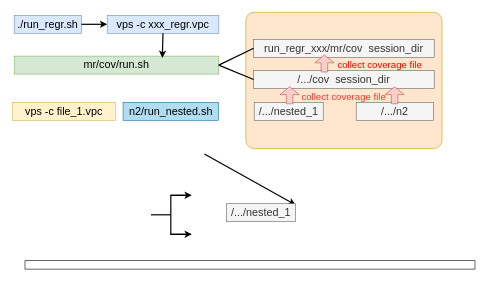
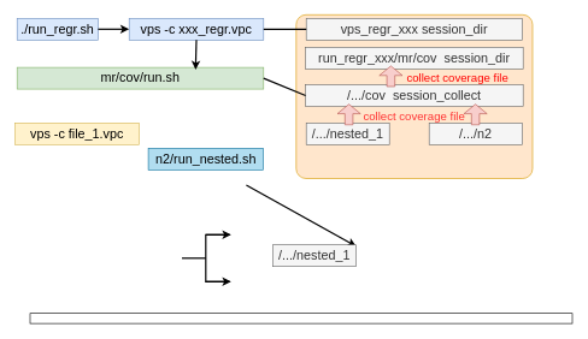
  <mxCell id="0" />
  <mxCell id="1" parent="0" />
  <mxCell id="2" value="" style="rounded=1;whiteSpace=wrap;html=1;arcSize=6;fillColor=#ffe6cc;strokeColor=#d79b00;" vertex="1" parent="1"><mxGeometry x="409" y="20" width="327" height="227" as="geometry" /></mxCell>
  <mxCell id="3" value="./run_regr.sh" style="text;html=1;align=center;verticalAlign=middle;whiteSpace=wrap;rounded=0;fontSize=18;strokeColor=#6c8ebf;fillColor=#dae8fc;" vertex="1" parent="1"><mxGeometry x="23" y="25" width="112" height="30" as="geometry" /></mxCell>
  <mxCell id="4" value="vps -c xxx_regr.vpc" style="text;html=1;align=center;verticalAlign=middle;whiteSpace=wrap;rounded=0;fontSize=18;strokeColor=#6c8ebf;fillColor=#dae8fc;" vertex="1" parent="1"><mxGeometry x="178" y="25" width="186" height="30" as="geometry" /></mxCell>
  <mxCell id="5" value="mr/cov/run.sh" style="text;html=1;align=center;verticalAlign=middle;whiteSpace=wrap;rounded=0;fontSize=18;strokeColor=#82b366;fillColor=#d5e8d4;" vertex="1" parent="1"><mxGeometry x="23" y="93" width="341" height="30" as="geometry" /></mxCell>
  <mxCell id="6" value="" style="endArrow=classic;html=1;rounded=0;exitX=1;exitY=0.5;exitDx=0;exitDy=0;entryX=0;entryY=0.5;entryDx=0;entryDy=0;strokeWidth=2;" edge="1" parent="1" source="3" target="4"><mxGeometry width="50" height="50" relative="1" as="geometry"><mxPoint x="351" y="232" as="sourcePoint" /><mxPoint x="401" y="182" as="targetPoint" /></mxGeometry></mxCell>
  <mxCell id="7" value="" style="endArrow=classic;html=1;rounded=0;exitX=0.5;exitY=1;exitDx=0;exitDy=0;entryX=0.724;entryY=0.1;entryDx=0;entryDy=0;strokeWidth=2;entryPerimeter=0;" edge="1" parent="1" source="4" target="5"><mxGeometry width="50" height="50" relative="1" as="geometry"><mxPoint x="145" y="50" as="sourcePoint" /><mxPoint x="188" y="50" as="targetPoint" /></mxGeometry></mxCell>
  <mxCell id="8" value="run_regr_xxx/mr/cov&amp;nbsp; session_dir" style="text;html=1;align=center;verticalAlign=middle;whiteSpace=wrap;rounded=0;fontSize=18;strokeColor=#666666;fillColor=#f5f5f5;fontColor=#333333;" vertex="1" parent="1"><mxGeometry x="422" y="65" width="301" height="30" as="geometry" /></mxCell>
  <mxCell id="9" value="vps -c file_1.vpc" style="text;html=1;align=center;verticalAlign=middle;whiteSpace=wrap;rounded=0;fontSize=18;strokeColor=#d6b656;fillColor=#fff2cc;" vertex="1" parent="1"><mxGeometry x="20" y="170" width="172" height="30" as="geometry" /></mxCell>
- <mxCell id="10" value="n2/run_nested.sh" style="text;html=1;align=center;verticalAlign=middle;whiteSpace=wrap;rounded=0;fontSize=18;strokeColor=#10739e;fillColor=#b1ddf0;" vertex="1" parent="1"><mxGeometry x="204.5" y="170" width="159" height="30" as="geometry" /></mxCell>
+ <mxCell id="10" value="n2/run_nested.sh" style="text;html=1;align=center;verticalAlign=middle;whiteSpace=wrap;rounded=0;fontSize=18;strokeColor=#10739e;fillColor=#b1ddf0;" vertex="1" parent="1"><mxGeometry x="204.5" y="205" width="159" height="30" as="geometry" /></mxCell>
  <mxCell id="11" value="/.../n2" style="text;html=1;align=center;verticalAlign=middle;whiteSpace=wrap;rounded=0;fontSize=18;strokeColor=#666666;fillColor=#f5f5f5;fontColor=#333333;" vertex="1" parent="1"><mxGeometry x="593" y="170" width="129" height="30" as="geometry" /></mxCell>
  <mxCell id="12" value="" style="strokeWidth=2;html=1;shape=mxgraph.flowchart.annotation_2;align=left;labelPosition=right;pointerEvents=1;treeFolding=0;portConstraint=none;portConstraintRotation=0;comic=0;enumerate=0;dropTarget=0;fixDash=0;verticalAlign=middle;noLabel=0;snapToPoint=0;treeMoving=0;collapsible=0;" vertex="1" parent="1"><mxGeometry x="251" y="325" width="66" height="65" as="geometry" /></mxCell>
  <mxCell id="13" value="" style="endArrow=classic;html=1;rounded=0;strokeWidth=2;" edge="1" parent="1"><mxGeometry width="50" height="50" relative="1" as="geometry"><mxPoint x="284" y="325" as="sourcePoint" /><mxPoint x="319" y="325" as="targetPoint" /></mxGeometry></mxCell>
  <mxCell id="14" value="" style="endArrow=classic;html=1;rounded=0;strokeWidth=2;" edge="1" parent="1"><mxGeometry width="50" height="50" relative="1" as="geometry"><mxPoint x="284" y="390" as="sourcePoint" /><mxPoint x="319" y="390" as="targetPoint" /></mxGeometry></mxCell>
  <mxCell id="15" value="" style="endArrow=classic;html=1;rounded=0;strokeWidth=2;entryX=0;entryY=0.5;entryDx=0;entryDy=0;exitX=1;exitY=0.5;exitDx=0;exitDy=0;" edge="1" parent="1"><mxGeometry width="50" height="50" relative="1" as="geometry"><mxPoint x="340" y="256" as="sourcePoint" /><mxPoint x="492" y="341" as="targetPoint" /></mxGeometry></mxCell>
  <mxCell id="16" value="" style="rounded=0;whiteSpace=wrap;html=1;fillColor=none;" vertex="1" parent="1"><mxGeometry x="41" y="434" width="750" height="14" as="geometry" /></mxCell>
- <mxCell id="18" value="" style="endArrow=none;html=1;rounded=0;strokeWidth=2;entryX=0;entryY=0.5;entryDx=0;entryDy=0;exitX=1;exitY=0.5;exitDx=0;exitDy=0;endFill=0;" edge="1" parent="1" source="5" target="8"><mxGeometry width="50" height="50" relative="1" as="geometry"><mxPoint x="431" y="395" as="sourcePoint" /><mxPoint x="474" y="395" as="targetPoint" /></mxGeometry></mxCell>
- <mxCell id="19" value="/.../cov&amp;nbsp; session_dir" style="text;html=1;align=center;verticalAlign=middle;whiteSpace=wrap;rounded=0;fontSize=18;strokeColor=#666666;fillColor=#f5f5f5;fontColor=#333333;" vertex="1" parent="1"><mxGeometry x="422" y="117" width="301" height="30" as="geometry" /></mxCell>
+ <mxCell id="17" value="vps_regr_xxx session_dir" style="text;html=1;align=center;verticalAlign=middle;whiteSpace=wrap;rounded=0;fontSize=18;strokeColor=#666666;fillColor=#f5f5f5;fontColor=#333333;" vertex="1" parent="1"><mxGeometry x="423" y="25" width="299" height="30" as="geometry" /></mxCell>
+ <mxCell id="19" value="/.../cov&amp;nbsp; session_collect" style="text;html=1;align=center;verticalAlign=middle;whiteSpace=wrap;rounded=0;fontSize=18;strokeColor=#666666;fillColor=#f5f5f5;fontColor=#333333;" vertex="1" parent="1"><mxGeometry x="422" y="117" width="301" height="30" as="geometry" /></mxCell>
  <mxCell id="20" value="" style="endArrow=none;html=1;rounded=0;strokeWidth=2;exitX=1;exitY=0.5;exitDx=0;exitDy=0;entryX=0;entryY=0.5;entryDx=0;entryDy=0;endFill=0;" edge="1" parent="1" source="5" target="19"><mxGeometry width="50" height="50" relative="1" as="geometry"><mxPoint x="374" y="122" as="sourcePoint" /><mxPoint x="432" y="102" as="targetPoint" /></mxGeometry></mxCell>
+ <mxCell id="21" value="" style="endArrow=none;html=1;rounded=0;strokeWidth=2;exitX=1;exitY=0.5;exitDx=0;exitDy=0;entryX=0;entryY=0.5;entryDx=0;entryDy=0;endFill=0;" edge="1" parent="1" source="4" target="17"><mxGeometry width="50" height="50" relative="1" as="geometry"><mxPoint x="374" y="122" as="sourcePoint" /><mxPoint x="432" y="147" as="targetPoint" /></mxGeometry></mxCell>
  <mxCell id="22" value="" style="shape=flexArrow;endArrow=classic;html=1;rounded=0;fillColor=#f8cecc;strokeColor=#b85450;width=11;endSize=4.06;" edge="1" parent="1"><mxGeometry width="50" height="50" relative="1" as="geometry"><mxPoint x="540" y="120" as="sourcePoint" /><mxPoint x="540" y="90.5" as="targetPoint" /></mxGeometry></mxCell>
  <mxCell id="23" value="collect coverage file" style="text;html=1;align=center;verticalAlign=middle;whiteSpace=wrap;rounded=0;fontSize=16;fontColor=#FF0000;" vertex="1" parent="1"><mxGeometry x="542" y="92" width="181" height="30" as="geometry" /></mxCell>
  <mxCell id="24" value="/.../nested_1" style="text;html=1;align=center;verticalAlign=middle;whiteSpace=wrap;rounded=0;fontSize=18;strokeColor=#666666;fillColor=#f5f5f5;fontColor=#333333;" vertex="1" parent="1"><mxGeometry x="423" y="170" width="115" height="30" as="geometry" /></mxCell>
  <mxCell id="25" value="/.../nested_1" style="text;html=1;align=center;verticalAlign=middle;whiteSpace=wrap;rounded=0;fontSize=18;strokeColor=#666666;fillColor=#f5f5f5;fontColor=#333333;" vertex="1" parent="1"><mxGeometry x="377" y="339" width="115" height="30" as="geometry" /></mxCell>
  <mxCell id="26" value="" style="shape=flexArrow;endArrow=classic;html=1;rounded=0;fillColor=#f8cecc;strokeColor=#b85450;width=11;endSize=4.06;" edge="1" parent="1"><mxGeometry width="50" height="50" relative="1" as="geometry"><mxPoint x="482" y="173" as="sourcePoint" /><mxPoint x="482" y="143.5" as="targetPoint" /></mxGeometry></mxCell>
  <mxCell id="27" value="" style="shape=flexArrow;endArrow=classic;html=1;rounded=0;fillColor=#f8cecc;strokeColor=#b85450;width=11;endSize=4.06;" edge="1" parent="1"><mxGeometry width="50" height="50" relative="1" as="geometry"><mxPoint x="657" y="173" as="sourcePoint" /><mxPoint x="657" y="143.5" as="targetPoint" /></mxGeometry></mxCell>
  <mxCell id="28" value="collect coverage file" style="text;html=1;align=center;verticalAlign=middle;whiteSpace=wrap;rounded=0;fontSize=16;fontColor=#FF3333;" vertex="1" parent="1"><mxGeometry x="482" y="146" width="181" height="30" as="geometry" /></mxCell>
